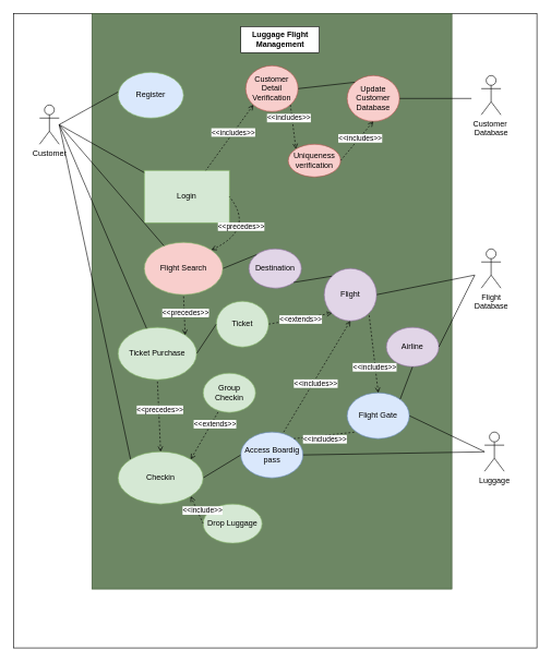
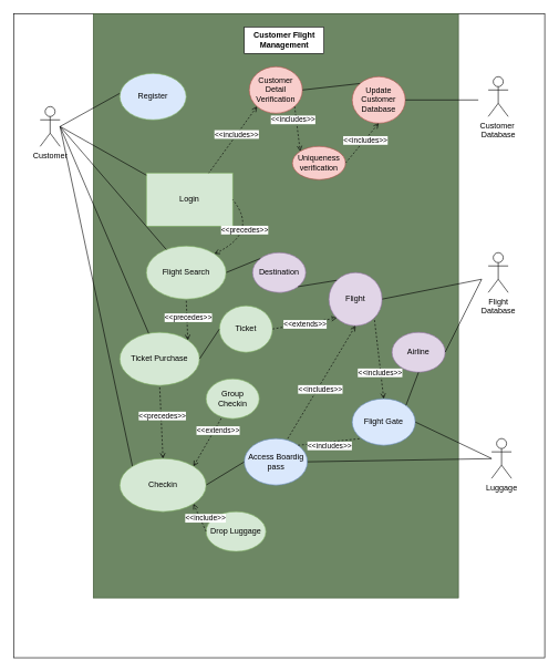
  <mxCell id="0" />
  <mxCell id="1" parent="0" />
  <mxCell id="2" value="" style="rounded=0;whiteSpace=wrap;html=1;" vertex="1" parent="1"><mxGeometry x="20" y="20" width="800" height="970" as="geometry" /></mxCell>
  <mxCell id="3" value="" style="rounded=0;whiteSpace=wrap;html=1;fillColor=#6d8764;fontColor=#ffffff;strokeColor=#3A5431;" parent="1" vertex="1"><mxGeometry x="140" y="20" width="550" height="880" as="geometry" /></mxCell>
- <mxCell id="4" value="&lt;b&gt;Luggage Flight Management&lt;/b&gt;" style="rounded=0;whiteSpace=wrap;html=1;" parent="1" vertex="1"><mxGeometry x="367.5" y="40" width="120" height="40" as="geometry" /></mxCell>
+ <mxCell id="4" value="&lt;b&gt;Customer Flight Management&lt;/b&gt;" style="rounded=0;whiteSpace=wrap;html=1;" parent="1" vertex="1"><mxGeometry x="367.5" y="40" width="120" height="40" as="geometry" /></mxCell>
  <mxCell id="5" value="Customer" style="shape=umlActor;verticalLabelPosition=bottom;verticalAlign=top;html=1;outlineConnect=0;" parent="1" vertex="1"><mxGeometry x="60" y="160" width="30" height="60" as="geometry" /></mxCell>
  <mxCell id="6" value="Register" style="ellipse;whiteSpace=wrap;html=1;fillColor=#dae8fc;strokeColor=#82b366;" parent="1" vertex="1"><mxGeometry x="180" y="110" width="100" height="70" as="geometry" /></mxCell>
  <mxCell id="7" value="Login" style="whiteSpace=wrap;html=1;fillColor=#d5e8d4;strokeColor=#82b366;rounded=0;" parent="1" vertex="1"><mxGeometry x="220" y="260" width="130" height="80" as="geometry" /></mxCell>
- <mxCell id="8" value="Flight Search" style="ellipse;whiteSpace=wrap;html=1;fillColor=#f8cecc;strokeColor=#82b366;" parent="1" vertex="1"><mxGeometry x="220" y="370" width="120" height="80" as="geometry" /></mxCell>
+ <mxCell id="8" value="Flight Search" style="ellipse;whiteSpace=wrap;html=1;fillColor=#d5e8d4;strokeColor=#82b366;" parent="1" vertex="1"><mxGeometry x="220" y="370" width="120" height="80" as="geometry" /></mxCell>
  <mxCell id="9" value="Checkin" style="ellipse;whiteSpace=wrap;html=1;fillColor=#d5e8d4;strokeColor=#82b366;" parent="1" vertex="1"><mxGeometry x="180" y="690" width="130" height="80" as="geometry" /></mxCell>
  <mxCell id="10" value="Drop Luggage" style="ellipse;whiteSpace=wrap;html=1;fillColor=#d5e8d4;strokeColor=#82b366;" parent="1" vertex="1"><mxGeometry x="310" y="770" width="90" height="60" as="geometry" /></mxCell>
  <mxCell id="11" value="Access Boardig pass" style="ellipse;whiteSpace=wrap;html=1;fillColor=#dae8fc;strokeColor=#6c8ebf;" parent="1" vertex="1"><mxGeometry x="367.5" y="660" width="95" height="70" as="geometry" /></mxCell>
  <mxCell id="12" value="Group Checkin" style="ellipse;whiteSpace=wrap;html=1;fillColor=#d5e8d4;strokeColor=#82b366;" parent="1" vertex="1"><mxGeometry x="310" y="570" width="80" height="60" as="geometry" /></mxCell>
  <mxCell id="13" value="" style="endArrow=none;html=1;rounded=0;entryX=0;entryY=0.429;entryDx=0;entryDy=0;entryPerimeter=0;" parent="1" target="6" edge="1"><mxGeometry width="50" height="50" relative="1" as="geometry"><mxPoint x="90" y="190" as="sourcePoint" /><mxPoint x="200" y="180" as="targetPoint" /></mxGeometry></mxCell>
  <mxCell id="14" value="" style="endArrow=none;html=1;rounded=0;" parent="1" target="8" edge="1"><mxGeometry width="50" height="50" relative="1" as="geometry"><mxPoint x="90" y="190" as="sourcePoint" /><mxPoint x="200" y="200" as="targetPoint" /></mxGeometry></mxCell>
  <mxCell id="15" value="" style="endArrow=none;html=1;rounded=0;entryX=0;entryY=0;entryDx=0;entryDy=0;" parent="1" target="9" edge="1"><mxGeometry width="50" height="50" relative="1" as="geometry"><mxPoint x="90" y="190" as="sourcePoint" /><mxPoint x="200" y="200" as="targetPoint" /></mxGeometry></mxCell>
  <mxCell id="16" value="" style="endArrow=none;dashed=1;html=1;rounded=0;exitX=1;exitY=0;exitDx=0;exitDy=0;endFill=0;startFill=0;startArrow=open;" parent="1" source="9" target="12" edge="1"><mxGeometry width="50" height="50" relative="1" as="geometry"><mxPoint x="150" y="590" as="sourcePoint" /><mxPoint x="200" y="540" as="targetPoint" /></mxGeometry></mxCell>
  <mxCell id="17" value="&amp;lt;&amp;lt;extends&amp;gt;&amp;gt;" style="edgeLabel;html=1;align=center;verticalAlign=middle;resizable=0;points=[];" parent="16" vertex="1" connectable="0"><mxGeometry x="-0.014" relative="1" as="geometry"><mxPoint x="15" y="-18" as="offset" /></mxGeometry></mxCell>
  <mxCell id="18" value="" style="endArrow=open;dashed=1;html=1;rounded=0;entryX=1;entryY=1;entryDx=0;entryDy=0;exitX=0;exitY=0.5;exitDx=0;exitDy=0;startArrow=none;startFill=0;endFill=0;" parent="1" source="10" target="9" edge="1"><mxGeometry width="50" height="50" relative="1" as="geometry"><mxPoint x="150" y="640" as="sourcePoint" /><mxPoint x="200" y="590" as="targetPoint" /></mxGeometry></mxCell>
  <mxCell id="19" value="&amp;lt;&amp;lt;include&amp;gt;&amp;gt;" style="edgeLabel;html=1;align=center;verticalAlign=middle;resizable=0;points=[];" parent="18" vertex="1" connectable="0"><mxGeometry x="0.308" relative="1" as="geometry"><mxPoint x="11" y="7" as="offset" /></mxGeometry></mxCell>
  <mxCell id="20" value="" style="endArrow=none;html=1;rounded=0;" parent="1" target="7" edge="1"><mxGeometry width="50" height="50" relative="1" as="geometry"><mxPoint x="90" y="190" as="sourcePoint" /><mxPoint x="200" y="150" as="targetPoint" /></mxGeometry></mxCell>
  <mxCell id="21" value="Update&lt;div&gt;Customer&lt;/div&gt;&lt;div&gt;Database&lt;/div&gt;" style="ellipse;whiteSpace=wrap;html=1;fillColor=#f8cecc;strokeColor=#b85450;" parent="1" vertex="1"><mxGeometry x="530" y="115" width="80" height="70" as="geometry" /></mxCell>
  <mxCell id="22" value="Customer&lt;div&gt;Detail&lt;br&gt;&lt;div&gt;Verification&lt;/div&gt;&lt;/div&gt;" style="ellipse;whiteSpace=wrap;html=1;fillColor=#f8cecc;strokeColor=#b85450;" parent="1" vertex="1"><mxGeometry x="375" y="100" width="80" height="70" as="geometry" /></mxCell>
  <mxCell id="23" value="Uniqueness&lt;div&gt;verification&lt;/div&gt;" style="ellipse;whiteSpace=wrap;html=1;fillColor=#f8cecc;strokeColor=#b85450;" parent="1" vertex="1"><mxGeometry x="440" y="220" width="80" height="50" as="geometry" /></mxCell>
  <mxCell id="24" value="" style="endArrow=none;html=1;rounded=0;entryX=0;entryY=0;entryDx=0;entryDy=0;exitX=1;exitY=0.5;exitDx=0;exitDy=0;" parent="1" source="22" target="21" edge="1"><mxGeometry width="50" height="50" relative="1" as="geometry"><mxPoint x="330" y="270" as="sourcePoint" /><mxPoint x="380" y="220" as="targetPoint" /></mxGeometry></mxCell>
  <mxCell id="25" value="" style="endArrow=none;html=1;rounded=0;entryX=0;entryY=0.5;entryDx=0;entryDy=0;entryPerimeter=0;exitX=1;exitY=0.5;exitDx=0;exitDy=0;" parent="1" source="21" edge="1"><mxGeometry width="50" height="50" relative="1" as="geometry"><mxPoint x="400" y="320" as="sourcePoint" /><mxPoint x="720" y="150" as="targetPoint" /></mxGeometry></mxCell>
  <mxCell id="26" value="" style="endArrow=none;dashed=1;html=1;rounded=0;exitX=0;exitY=1;exitDx=0;exitDy=0;startArrow=open;startFill=0;endFill=0;" parent="1" source="22" target="7" edge="1"><mxGeometry width="50" height="50" relative="1" as="geometry"><mxPoint x="400" y="230" as="sourcePoint" /><mxPoint x="450" y="180" as="targetPoint" /></mxGeometry></mxCell>
  <mxCell id="27" value="&amp;lt;&amp;lt;includes&amp;gt;&amp;gt;" style="edgeLabel;html=1;align=center;verticalAlign=middle;resizable=0;points=[];" parent="26" vertex="1" connectable="0"><mxGeometry x="0.243" y="-3" relative="1" as="geometry"><mxPoint x="16" y="-19" as="offset" /></mxGeometry></mxCell>
  <mxCell id="28" value="Destination" style="ellipse;whiteSpace=wrap;html=1;fillColor=#e1d5e7;strokeColor=#9673a6;" parent="1" vertex="1"><mxGeometry x="380" y="380" width="80" height="60" as="geometry" /></mxCell>
  <mxCell id="29" value="Ticket Purchase" style="ellipse;whiteSpace=wrap;html=1;fillColor=#d5e8d4;strokeColor=#82b366;" parent="1" vertex="1"><mxGeometry x="180" y="500" width="120" height="80" as="geometry" /></mxCell>
  <mxCell id="30" value="Flight" style="ellipse;whiteSpace=wrap;html=1;fillColor=#e1d5e7;strokeColor=#9673a6;" parent="1" vertex="1"><mxGeometry x="495" y="410" width="80" height="80" as="geometry" /></mxCell>
  <mxCell id="31" value="" style="endArrow=none;html=1;rounded=0;entryX=1;entryY=0.5;entryDx=0;entryDy=0;exitX=0;exitY=0;exitDx=0;exitDy=0;" parent="1" source="28" target="8" edge="1"><mxGeometry width="50" height="50" relative="1" as="geometry"><mxPoint x="440" y="400" as="sourcePoint" /><mxPoint x="490" y="350" as="targetPoint" /></mxGeometry></mxCell>
  <mxCell id="32" value="" style="endArrow=none;html=1;rounded=0;" parent="1" source="29" edge="1"><mxGeometry width="50" height="50" relative="1" as="geometry"><mxPoint x="440" y="500" as="sourcePoint" /><mxPoint x="90" y="190" as="targetPoint" /></mxGeometry></mxCell>
  <mxCell id="33" value="Airline" style="ellipse;whiteSpace=wrap;html=1;fillColor=#e1d5e7;strokeColor=#9673a6;" parent="1" vertex="1"><mxGeometry x="590" y="500" width="80" height="60" as="geometry" /></mxCell>
  <mxCell id="34" value="" style="endArrow=none;html=1;rounded=0;entryX=1;entryY=0.5;entryDx=0;entryDy=0;exitX=0;exitY=0.5;exitDx=0;exitDy=0;exitPerimeter=0;" parent="1" target="33" edge="1"><mxGeometry width="50" height="50" relative="1" as="geometry"><mxPoint x="725" y="420" as="sourcePoint" /><mxPoint x="490" y="450" as="targetPoint" /></mxGeometry></mxCell>
  <mxCell id="35" value="" style="endArrow=none;html=1;rounded=0;entryX=0;entryY=0.5;entryDx=0;entryDy=0;entryPerimeter=0;exitX=1;exitY=0.5;exitDx=0;exitDy=0;" parent="1" source="30" edge="1"><mxGeometry width="50" height="50" relative="1" as="geometry"><mxPoint x="440" y="500" as="sourcePoint" /><mxPoint x="725" y="420" as="targetPoint" /></mxGeometry></mxCell>
  <mxCell id="36" value="" style="endArrow=none;html=1;rounded=0;exitX=1;exitY=1;exitDx=0;exitDy=0;entryX=0;entryY=0;entryDx=0;entryDy=0;" parent="1" source="28" target="30" edge="1"><mxGeometry width="50" height="50" relative="1" as="geometry"><mxPoint x="440" y="400" as="sourcePoint" /><mxPoint x="490" y="350" as="targetPoint" /></mxGeometry></mxCell>
  <mxCell id="37" value="" style="endArrow=none;html=1;rounded=0;exitX=1;exitY=0.5;exitDx=0;exitDy=0;entryX=0;entryY=0.5;entryDx=0;entryDy=0;" parent="1" source="9" target="11" edge="1"><mxGeometry width="50" height="50" relative="1" as="geometry"><mxPoint x="440" y="800" as="sourcePoint" /><mxPoint x="490" y="750" as="targetPoint" /></mxGeometry></mxCell>
  <mxCell id="38" value="Luggage" style="shape=umlActor;verticalLabelPosition=bottom;verticalAlign=top;html=1;outlineConnect=0;" parent="1" vertex="1"><mxGeometry x="740" y="660" width="30" height="60" as="geometry" /></mxCell>
  <mxCell id="39" value="" style="endArrow=none;html=1;rounded=0;exitX=1;exitY=0.5;exitDx=0;exitDy=0;" parent="1" source="11" target="38" edge="1"><mxGeometry width="50" height="50" relative="1" as="geometry"><mxPoint x="380" y="680" as="sourcePoint" /><mxPoint x="322.222" y="940" as="targetPoint" /></mxGeometry></mxCell>
  <mxCell id="40" value="" style="endArrow=none;dashed=1;html=1;rounded=0;entryX=0.5;entryY=1;entryDx=0;entryDy=0;exitX=0.5;exitY=0;exitDx=0;exitDy=0;startArrow=open;startFill=0;" parent="1" source="9" target="29" edge="1"><mxGeometry width="50" height="50" relative="1" as="geometry"><mxPoint x="380" y="580" as="sourcePoint" /><mxPoint x="430" y="530" as="targetPoint" /></mxGeometry></mxCell>
  <mxCell id="41" value="&amp;lt;&amp;lt;precedes&amp;gt;&amp;gt;" style="edgeLabel;html=1;align=center;verticalAlign=middle;resizable=0;points=[];" parent="40" vertex="1" connectable="0"><mxGeometry x="0.178" y="-1" relative="1" as="geometry"><mxPoint as="offset" /></mxGeometry></mxCell>
  <mxCell id="42" value="Ticket" style="ellipse;whiteSpace=wrap;html=1;fillColor=#d5e8d4;strokeColor=#82b366;" parent="1" vertex="1"><mxGeometry x="330" y="460" width="80" height="70" as="geometry" /></mxCell>
  <mxCell id="43" value="" style="endArrow=none;html=1;rounded=0;exitX=1;exitY=0.5;exitDx=0;exitDy=0;entryX=0;entryY=0.5;entryDx=0;entryDy=0;" parent="1" source="29" target="42" edge="1"><mxGeometry width="50" height="50" relative="1" as="geometry"><mxPoint x="380" y="580" as="sourcePoint" /><mxPoint x="430" y="530" as="targetPoint" /></mxGeometry></mxCell>
  <mxCell id="44" value="" style="endArrow=open;dashed=1;html=1;rounded=0;entryX=0;entryY=1;entryDx=0;entryDy=0;exitX=1;exitY=0.5;exitDx=0;exitDy=0;endFill=0;" parent="1" source="42" target="30" edge="1"><mxGeometry width="50" height="50" relative="1" as="geometry"><mxPoint x="380" y="580" as="sourcePoint" /><mxPoint x="430" y="530" as="targetPoint" /></mxGeometry></mxCell>
  <mxCell id="45" value="&amp;lt;&amp;lt;extends&amp;gt;&amp;gt;" style="edgeLabel;html=1;align=center;verticalAlign=middle;resizable=0;points=[];" parent="44" vertex="1" connectable="0"><mxGeometry x="-0.223" y="-1" relative="1" as="geometry"><mxPoint x="11" y="-2" as="offset" /></mxGeometry></mxCell>
  <mxCell id="46" value="Flight Gate" style="ellipse;whiteSpace=wrap;html=1;fillColor=#dae8fc;strokeColor=#6c8ebf;" parent="1" vertex="1"><mxGeometry x="530" y="600" width="95" height="70" as="geometry" /></mxCell>
  <mxCell id="47" value="" style="endArrow=none;html=1;rounded=0;entryX=1;entryY=0.5;entryDx=0;entryDy=0;" parent="1" target="46" edge="1"><mxGeometry width="50" height="50" relative="1" as="geometry"><mxPoint x="740" y="690" as="sourcePoint" /><mxPoint x="430" y="630" as="targetPoint" /></mxGeometry></mxCell>
  <mxCell id="48" value="" style="endArrow=none;dashed=1;html=1;rounded=0;entryX=1;entryY=1;entryDx=0;entryDy=0;exitX=0.5;exitY=0;exitDx=0;exitDy=0;startArrow=open;startFill=0;" parent="1" source="46" target="30" edge="1"><mxGeometry width="50" height="50" relative="1" as="geometry"><mxPoint x="380" y="680" as="sourcePoint" /><mxPoint x="430" y="630" as="targetPoint" /></mxGeometry></mxCell>
  <mxCell id="49" value="&amp;lt;&amp;lt;includes&amp;gt;&amp;gt;" style="edgeLabel;html=1;align=center;verticalAlign=middle;resizable=0;points=[];" parent="48" vertex="1" connectable="0"><mxGeometry x="-0.112" y="-3" relative="1" as="geometry"><mxPoint x="-3" y="14" as="offset" /></mxGeometry></mxCell>
  <mxCell id="50" value="" style="endArrow=open;dashed=1;html=1;rounded=0;entryX=0.5;entryY=1;entryDx=0;entryDy=0;exitX=0.689;exitY=0;exitDx=0;exitDy=0;exitPerimeter=0;endFill=0;" parent="1" source="11" target="30" edge="1"><mxGeometry width="50" height="50" relative="1" as="geometry"><mxPoint x="380" y="680" as="sourcePoint" /><mxPoint x="430" y="630" as="targetPoint" /></mxGeometry></mxCell>
  <mxCell id="51" value="&amp;lt;&amp;lt;includes&amp;gt;&amp;gt;" style="edgeLabel;html=1;align=center;verticalAlign=middle;resizable=0;points=[];" parent="50" vertex="1" connectable="0"><mxGeometry x="-0.097" y="-3" relative="1" as="geometry"><mxPoint y="1" as="offset" /></mxGeometry></mxCell>
  <mxCell id="52" value="" style="endArrow=open;dashed=1;html=1;rounded=0;exitX=1;exitY=1;exitDx=0;exitDy=0;startArrow=none;startFill=0;endFill=0;entryX=0;entryY=0;entryDx=0;entryDy=0;" parent="1" source="22" target="23" edge="1"><mxGeometry width="50" height="50" relative="1" as="geometry"><mxPoint x="538.5" y="200" as="sourcePoint" /><mxPoint x="462.5" y="303" as="targetPoint" /></mxGeometry></mxCell>
  <mxCell id="53" value="&amp;lt;&amp;lt;includes&amp;gt;&amp;gt;" style="edgeLabel;html=1;align=center;verticalAlign=middle;resizable=0;points=[];" parent="52" vertex="1" connectable="0"><mxGeometry x="0.243" y="-3" relative="1" as="geometry"><mxPoint x="-5" y="-22" as="offset" /></mxGeometry></mxCell>
  <mxCell id="54" value="" style="endArrow=open;dashed=1;html=1;rounded=0;exitX=1;exitY=0.5;exitDx=0;exitDy=0;startArrow=none;startFill=0;endFill=0;entryX=0.5;entryY=1;entryDx=0;entryDy=0;" parent="1" source="23" target="21" edge="1"><mxGeometry width="50" height="50" relative="1" as="geometry"><mxPoint x="590" y="200" as="sourcePoint" /><mxPoint x="677" y="280" as="targetPoint" /></mxGeometry></mxCell>
  <mxCell id="55" value="&amp;lt;&amp;lt;includes&amp;gt;&amp;gt;" style="edgeLabel;html=1;align=center;verticalAlign=middle;resizable=0;points=[];" parent="54" vertex="1" connectable="0"><mxGeometry x="0.243" y="-3" relative="1" as="geometry"><mxPoint x="-4" y="1" as="offset" /></mxGeometry></mxCell>
  <mxCell id="56" value="&lt;span style=&quot;text-wrap-mode: wrap;&quot;&gt;Customer&amp;nbsp;&lt;/span&gt;&lt;div&gt;&lt;span style=&quot;text-wrap-mode: wrap;&quot;&gt;Database&lt;/span&gt;&lt;/div&gt;" style="shape=umlActor;verticalLabelPosition=bottom;verticalAlign=top;html=1;outlineConnect=0;" parent="1" vertex="1"><mxGeometry x="735" y="115" width="30" height="60" as="geometry" /></mxCell>
  <mxCell id="57" value="&lt;span style=&quot;text-wrap-mode: wrap;&quot;&gt;Flight Database&lt;/span&gt;" style="shape=umlActor;verticalLabelPosition=bottom;verticalAlign=top;html=1;outlineConnect=0;" parent="1" vertex="1"><mxGeometry x="735" y="380" width="30" height="60" as="geometry" /></mxCell>
  <mxCell id="58" value="" style="endArrow=none;dashed=1;html=1;rounded=0;entryX=1;entryY=0.5;entryDx=0;entryDy=0;exitX=1;exitY=0;exitDx=0;exitDy=0;curved=1;startArrow=open;startFill=0;" edge="1" parent="1" source="8" target="7"><mxGeometry width="50" height="50" relative="1" as="geometry"><mxPoint x="400" y="350" as="sourcePoint" /><mxPoint x="450" y="300" as="targetPoint" /><Array as="points"><mxPoint x="390" y="350" /></Array></mxGeometry></mxCell>
  <mxCell id="59" value="&amp;lt;&amp;lt;precedes&amp;gt;&amp;gt;" style="edgeLabel;html=1;align=center;verticalAlign=middle;resizable=0;points=[];" vertex="1" connectable="0" parent="58"><mxGeometry x="-0.193" y="14" relative="1" as="geometry"><mxPoint as="offset" /></mxGeometry></mxCell>
  <mxCell id="60" value="" style="endArrow=none;dashed=1;html=1;rounded=0;entryX=0.5;entryY=1;entryDx=0;entryDy=0;exitX=1;exitY=0;exitDx=0;exitDy=0;endFill=0;startFill=0;startArrow=open;" edge="1" parent="1" source="29" target="8"><mxGeometry width="50" height="50" relative="1" as="geometry"><mxPoint x="250" y="510" as="sourcePoint" /><mxPoint x="300" y="460" as="targetPoint" /></mxGeometry></mxCell>
  <mxCell id="61" value="&amp;lt;&amp;lt;precedes&lt;span style=&quot;background-color: light-dark(#ffffff, var(--ge-dark-color, #121212)); color: light-dark(rgb(0, 0, 0), rgb(255, 255, 255));&quot;&gt;&amp;gt;&amp;gt;&lt;/span&gt;" style="edgeLabel;html=1;align=center;verticalAlign=middle;resizable=0;points=[];" vertex="1" connectable="0" parent="60"><mxGeometry x="0.091" y="-1" relative="1" as="geometry"><mxPoint as="offset" /></mxGeometry></mxCell>
  <mxCell id="62" value="" style="endArrow=none;html=1;rounded=0;entryX=0.5;entryY=1;entryDx=0;entryDy=0;exitX=1;exitY=0;exitDx=0;exitDy=0;" edge="1" parent="1" source="46" target="33"><mxGeometry width="50" height="50" relative="1" as="geometry"><mxPoint x="590" y="625" as="sourcePoint" /><mxPoint x="640" y="575" as="targetPoint" /></mxGeometry></mxCell>
  <mxCell id="63" value="" style="endArrow=none;dashed=1;html=1;rounded=0;exitX=1;exitY=0;exitDx=0;exitDy=0;entryX=0;entryY=1;entryDx=0;entryDy=0;" edge="1" parent="1" source="11" target="46"><mxGeometry width="50" height="50" relative="1" as="geometry"><mxPoint x="480" y="680" as="sourcePoint" /><mxPoint x="530" y="630" as="targetPoint" /></mxGeometry></mxCell>
  <mxCell id="64" value="&amp;lt;&amp;lt;includes&amp;gt;&amp;gt;" style="edgeLabel;html=1;align=center;verticalAlign=middle;resizable=0;points=[];" vertex="1" connectable="0" parent="63"><mxGeometry x="0.326" y="-1" relative="1" as="geometry"><mxPoint x="-17" y="6" as="offset" /></mxGeometry></mxCell>
